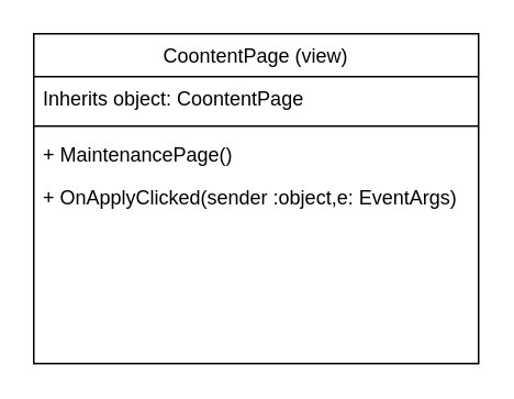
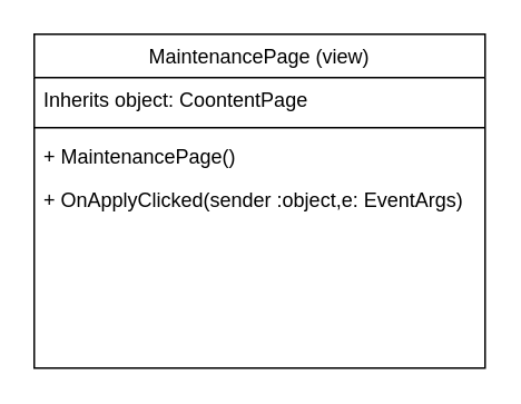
  <mxCell id="0" />
  <mxCell id="1" parent="0" />
- <mxCell id="2" value="CoontentPage (view)" style="swimlane;fontStyle=0;align=center;verticalAlign=top;childLayout=stackLayout;horizontal=1;startSize=26;horizontalStack=0;resizeParent=1;resizeLast=0;collapsible=1;marginBottom=0;rounded=0;shadow=0;strokeWidth=1;" vertex="1" parent="1"><mxGeometry x="20" y="20" width="270" height="200" as="geometry"><mxRectangle x="340" y="380" width="170" height="26" as="alternateBounds" /></mxGeometry></mxCell>
+ <mxCell id="2" value="MaintenancePage (view)" style="swimlane;fontStyle=0;align=center;verticalAlign=top;childLayout=stackLayout;horizontal=1;startSize=26;horizontalStack=0;resizeParent=1;resizeLast=0;collapsible=1;marginBottom=0;rounded=0;shadow=0;strokeWidth=1;" vertex="1" parent="1"><mxGeometry x="20" y="20" width="270" height="200" as="geometry"><mxRectangle x="340" y="380" width="170" height="26" as="alternateBounds" /></mxGeometry></mxCell>
  <mxCell id="3" value="Inherits object: CoontentPage" style="text;align=left;verticalAlign=top;spacingLeft=4;spacingRight=4;overflow=hidden;rotatable=0;points=[[0,0.5],[1,0.5]];portConstraint=eastwest;" vertex="1" parent="2"><mxGeometry y="26" width="270" height="26" as="geometry" /></mxCell>
  <mxCell id="4" value="" style="line;html=1;strokeWidth=1;align=left;verticalAlign=middle;spacingTop=-1;spacingLeft=3;spacingRight=3;rotatable=0;labelPosition=right;points=[];portConstraint=eastwest;" vertex="1" parent="2"><mxGeometry y="52" width="270" height="8" as="geometry" /></mxCell>
  <mxCell id="5" value="+ MaintenancePage()" style="text;align=left;verticalAlign=top;spacingLeft=4;spacingRight=4;overflow=hidden;rotatable=0;points=[[0,0.5],[1,0.5]];portConstraint=eastwest;" vertex="1" parent="2"><mxGeometry y="60" width="270" height="26" as="geometry" /></mxCell>
  <mxCell id="6" value="+ OnApplyClicked(sender :object,e: EventArgs)" style="text;align=left;verticalAlign=top;spacingLeft=4;spacingRight=4;overflow=hidden;rotatable=0;points=[[0,0.5],[1,0.5]];portConstraint=eastwest;" vertex="1" parent="2"><mxGeometry y="86" width="270" height="54" as="geometry" /></mxCell>
